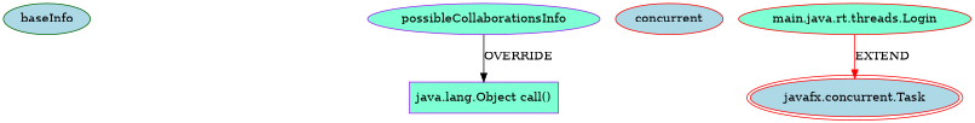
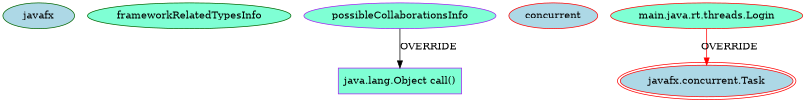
  digraph {
    node [color=red fillcolor=aquamarine style=filled]
-   baseInfo [category=extension_graph color=darkgreen fillcolor=lightblue graphId=3752 isAnonymous=false possibleRelation=false]
+   baseInfo [category=extension_graph color=darkgreen fillcolor=lightblue graphId=3752 isAnonymous=false possibleRelation=false label=javafx]
+   frameworkRelatedTypesInfo [0="javafx.concurrent.Task" color=darkgreen]
    possibleCollaborationsInfo [color=purple]
    n4 [color=purple isFrameworkType=false label="java.lang.Object call()" shape=box vertexType=OVERRIDING_METHOD_DECLARATION]
    n5 [contextSignature=Login filePath="/nazymko-drive_manager/drive_manager-master/src/main/java/rt/threads/Login.java" fillcolor=lightblue graphId=3752 label=concurrent projectName="nazymko-drive_manager"]
    n6 [isFrameworkType=false label="main.java.rt.threads.Login" vertexType=ROOT_CLIENT_CLASS_DECLARATION]
    n7 [fillcolor=lightblue isFrameworkType=true label="javafx.concurrent.Task" peripheries=2 vertexType=FRAMEWORK_CLASS_TYPE]
    possibleCollaborationsInfo -> n4 [label=OVERRIDE]
-   n6 -> n7 [color=red label=EXTEND]
+   n6 -> n7 [color=red label=OVERRIDE]
  }
